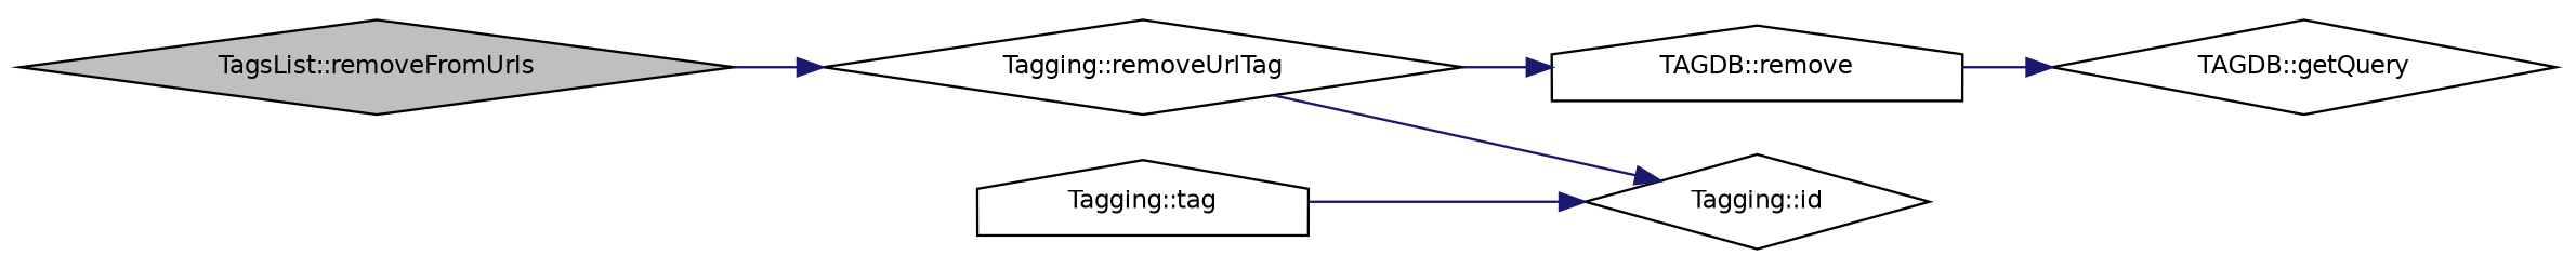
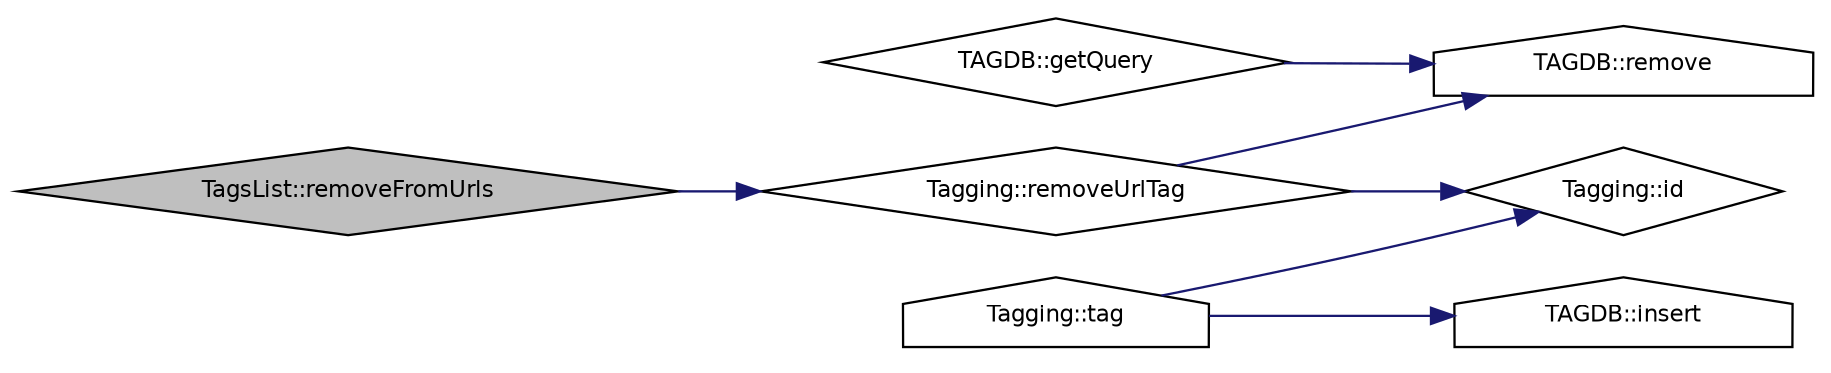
  digraph {
    rankdir=LR
    node [color=black fillcolor=white fontname=Helvetica fontsize=10 shape=diamond style=filled]
    edge [color=midnightblue fontname=Helvetica fontsize=10 labelfontname=Helvetica labelfontsize=10 style=solid]
    n1 [fillcolor=grey75 fontcolor=black height=0.2 label="TagsList::removeFromUrls" width=0.4]
    n2 [height=0.2 label="Tagging::removeUrlTag" width=0.4]
    n3 [height=0.2 label="TAGDB::remove" shape=house width=0.4]
    n4 [height=0.2 label="Tagging::id" width=0.4]
    n5 [height=0.2 label="TAGDB::getQuery" width=0.4]
    n6 [height=0.2 label="Tagging::tag" shape=house width=0.4]
+   n7 [height=0.2 label="TAGDB::insert" shape=house width=0.4]
    n1 -> n2
    n2 -> n3
    n2 -> n4
-   n3 -> n5
+   n5 -> n3
    n6 -> n4
+   n6 -> n7
  }
